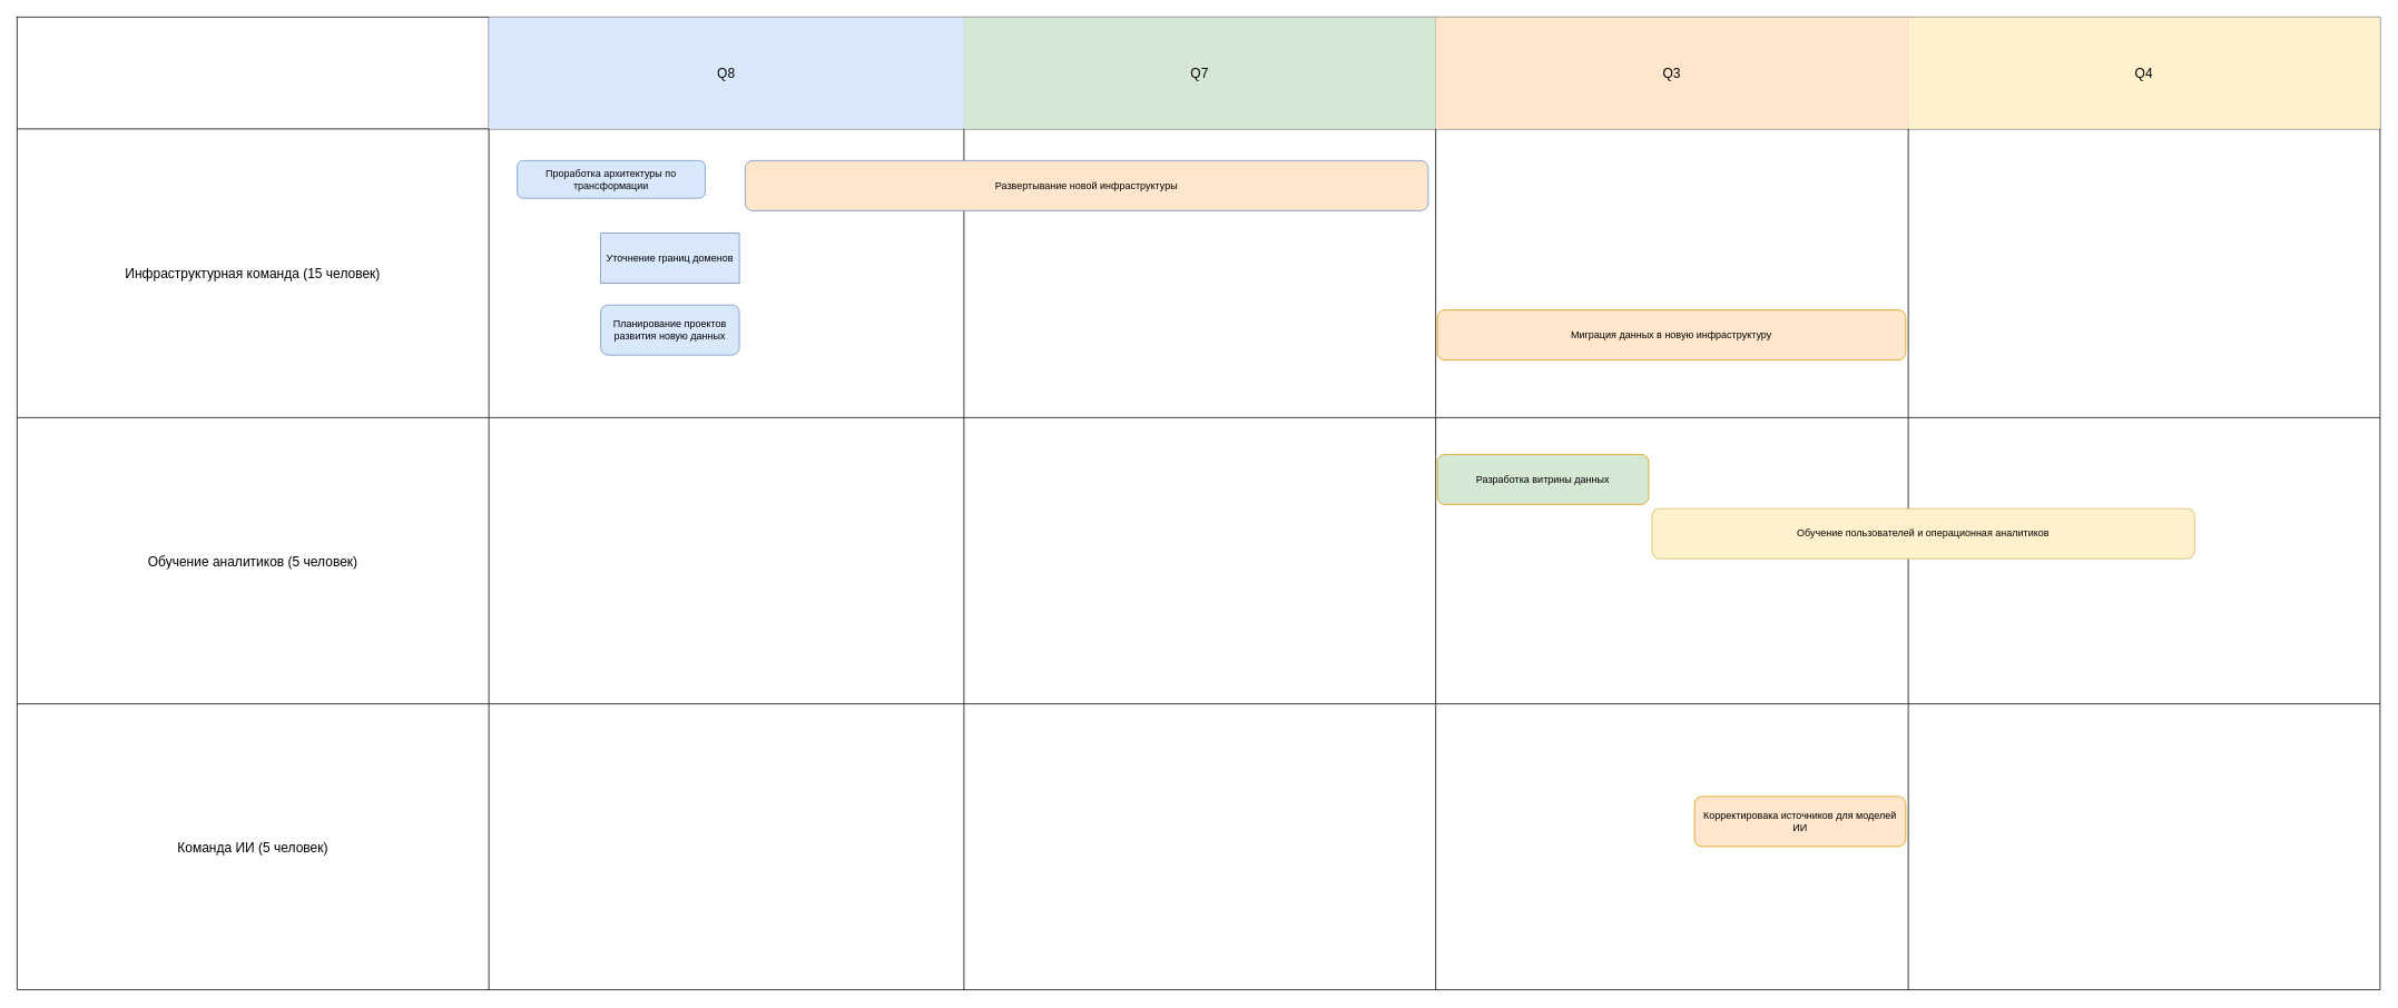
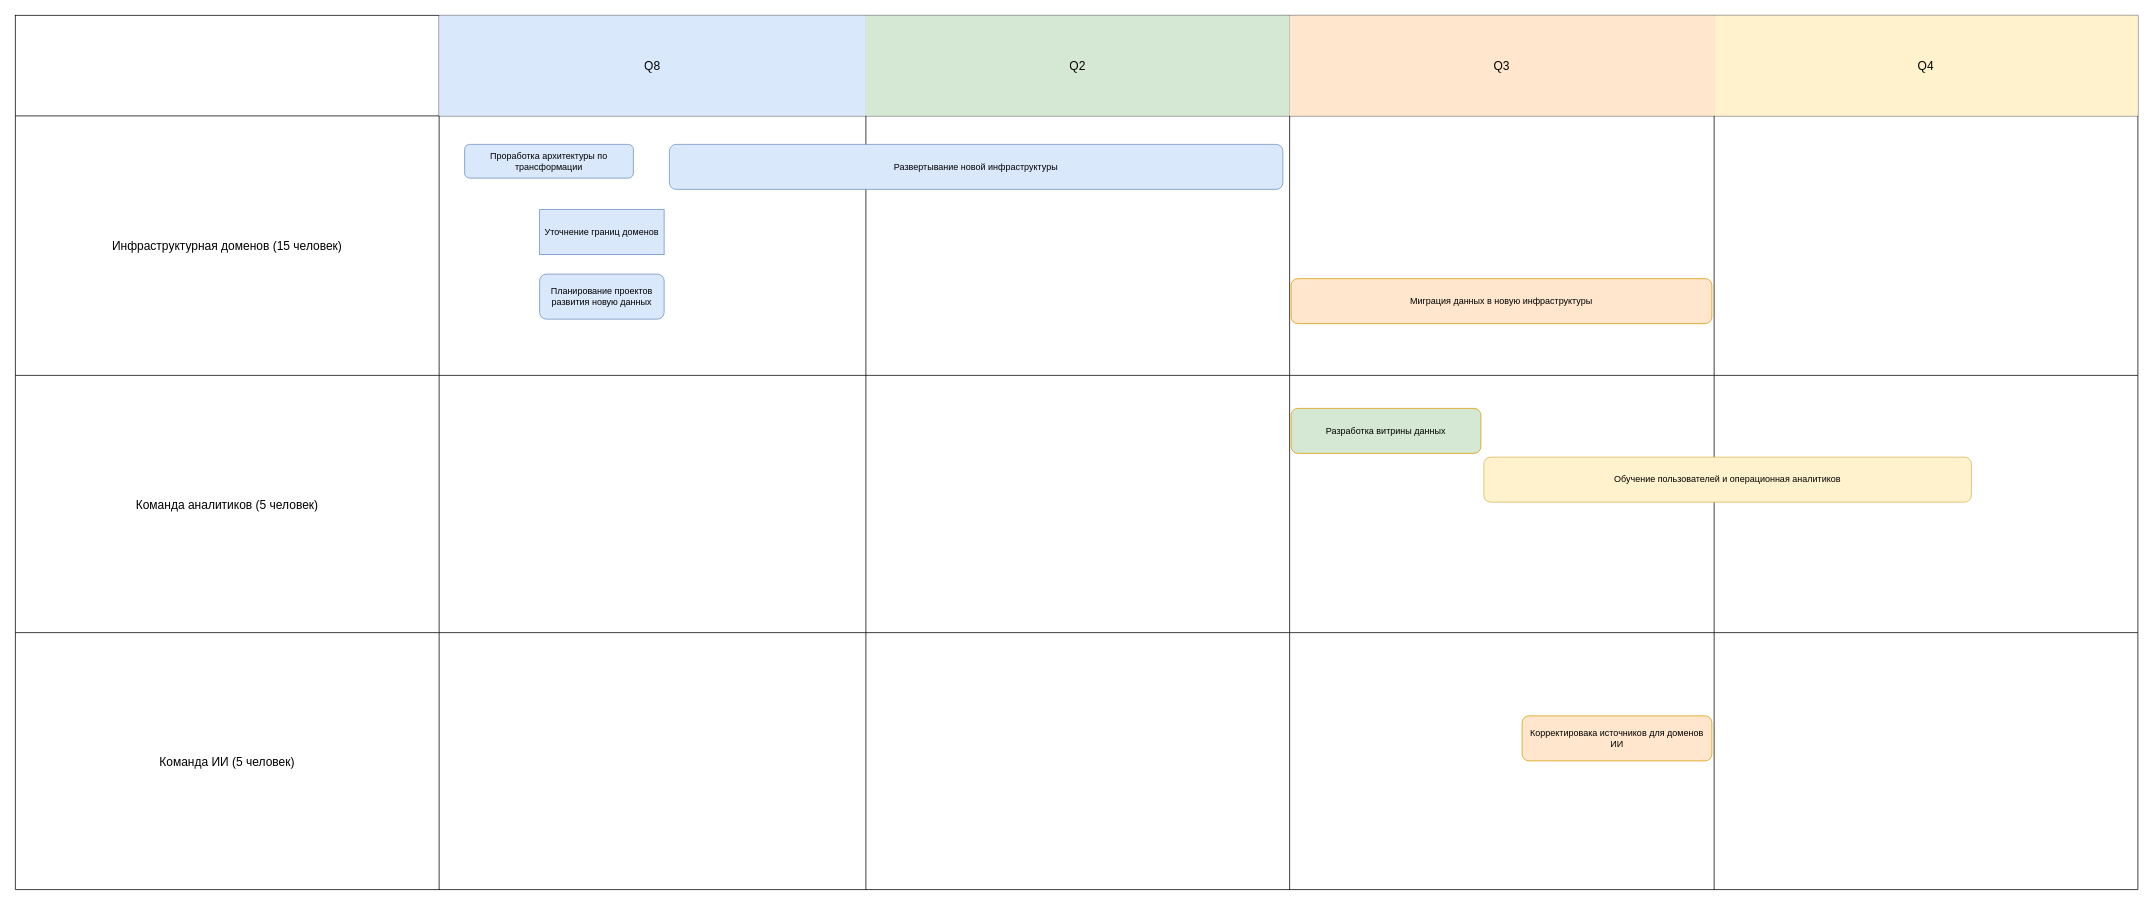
  <mxCell id="0" />
  <mxCell id="1" parent="0" />
  <mxCell id="2" value="" style="shape=table;startSize=0;container=1;collapsible=0;childLayout=tableLayout;fontSize=16;" parent="1" vertex="1"><mxGeometry x="20" y="20" width="2830" height="1165.63" as="geometry" /></mxCell>
  <mxCell id="3" value="" style="shape=tableRow;horizontal=0;startSize=0;swimlaneHead=0;swimlaneBody=0;strokeColor=inherit;top=0;left=0;bottom=0;right=0;collapsible=0;dropTarget=0;fillColor=none;points=[[0,0.5],[1,0.5]];portConstraint=eastwest;fontSize=16;" parent="2" vertex="1"><mxGeometry width="2830" height="134" as="geometry" /></mxCell>
  <mxCell id="4" value="" style="shape=partialRectangle;html=1;whiteSpace=wrap;connectable=0;strokeColor=inherit;overflow=hidden;fillColor=none;top=0;left=0;bottom=0;right=0;pointerEvents=1;fontSize=16;" parent="3" vertex="1"><mxGeometry width="565" height="134" as="geometry"><mxRectangle width="565" height="134" as="alternateBounds" /></mxGeometry></mxCell>
  <mxCell id="5" value="Q8" style="shape=partialRectangle;html=1;whiteSpace=wrap;connectable=0;strokeColor=#6c8ebf;overflow=hidden;fillColor=#dae8fc;top=0;left=0;bottom=0;right=0;pointerEvents=1;fontSize=16;" parent="3" vertex="1"><mxGeometry x="565" width="569" height="134" as="geometry"><mxRectangle width="569" height="134" as="alternateBounds" /></mxGeometry></mxCell>
- <mxCell id="6" value="Q7" style="shape=partialRectangle;html=1;whiteSpace=wrap;connectable=0;strokeColor=#82b366;overflow=hidden;fillColor=#d5e8d4;top=0;left=0;bottom=0;right=0;pointerEvents=1;fontSize=16;" parent="3" vertex="1"><mxGeometry x="1134" width="565" height="134" as="geometry"><mxRectangle width="565" height="134" as="alternateBounds" /></mxGeometry></mxCell>
+ <mxCell id="6" value="Q2" style="shape=partialRectangle;html=1;whiteSpace=wrap;connectable=0;strokeColor=#82b366;overflow=hidden;fillColor=#d5e8d4;top=0;left=0;bottom=0;right=0;pointerEvents=1;fontSize=16;" parent="3" vertex="1"><mxGeometry x="1134" width="565" height="134" as="geometry"><mxRectangle width="565" height="134" as="alternateBounds" /></mxGeometry></mxCell>
  <mxCell id="7" value="Q3" style="shape=partialRectangle;html=1;whiteSpace=wrap;connectable=0;strokeColor=#d79b00;overflow=hidden;fillColor=#ffe6cc;top=0;left=0;bottom=0;right=0;pointerEvents=1;fontSize=16;" parent="3" vertex="1"><mxGeometry x="1699" width="566" height="134" as="geometry"><mxRectangle width="566" height="134" as="alternateBounds" /></mxGeometry></mxCell>
  <mxCell id="8" value="Q4" style="shape=partialRectangle;html=1;whiteSpace=wrap;connectable=0;strokeColor=#d6b656;overflow=hidden;fillColor=#fff2cc;top=0;left=0;bottom=0;right=0;pointerEvents=1;fontSize=16;" parent="3" vertex="1"><mxGeometry x="2265" width="565" height="134" as="geometry"><mxRectangle width="565" height="134" as="alternateBounds" /></mxGeometry></mxCell>
  <mxCell id="9" value="" style="shape=tableRow;horizontal=0;startSize=0;swimlaneHead=0;swimlaneBody=0;strokeColor=inherit;top=0;left=0;bottom=0;right=0;collapsible=0;dropTarget=0;fillColor=none;points=[[0,0.5],[1,0.5]];portConstraint=eastwest;fontSize=16;" parent="2" vertex="1"><mxGeometry y="134" width="2830" height="346" as="geometry" /></mxCell>
- <mxCell id="10" value="Инфраструктурная команда (15 человек)" style="shape=partialRectangle;html=1;whiteSpace=wrap;connectable=0;strokeColor=inherit;overflow=hidden;fillColor=none;top=0;left=0;bottom=0;right=0;pointerEvents=1;fontSize=16;" parent="9" vertex="1"><mxGeometry width="565" height="346" as="geometry"><mxRectangle width="565" height="346" as="alternateBounds" /></mxGeometry></mxCell>
+ <mxCell id="10" value="Инфраструктурная доменов (15 человек)" style="shape=partialRectangle;html=1;whiteSpace=wrap;connectable=0;strokeColor=inherit;overflow=hidden;fillColor=none;top=0;left=0;bottom=0;right=0;pointerEvents=1;fontSize=16;" parent="9" vertex="1"><mxGeometry width="565" height="346" as="geometry"><mxRectangle width="565" height="346" as="alternateBounds" /></mxGeometry></mxCell>
  <mxCell id="11" value="" style="shape=partialRectangle;html=1;whiteSpace=wrap;connectable=0;strokeColor=inherit;overflow=hidden;fillColor=none;top=0;left=0;bottom=0;right=0;pointerEvents=1;fontSize=16;" parent="9" vertex="1"><mxGeometry x="565" width="569" height="346" as="geometry"><mxRectangle width="569" height="346" as="alternateBounds" /></mxGeometry></mxCell>
  <mxCell id="12" value="" style="shape=partialRectangle;html=1;whiteSpace=wrap;connectable=0;strokeColor=inherit;overflow=hidden;fillColor=none;top=0;left=0;bottom=0;right=0;pointerEvents=1;fontSize=16;" parent="9" vertex="1"><mxGeometry x="1134" width="565" height="346" as="geometry"><mxRectangle width="565" height="346" as="alternateBounds" /></mxGeometry></mxCell>
  <mxCell id="13" style="shape=partialRectangle;html=1;whiteSpace=wrap;connectable=0;strokeColor=inherit;overflow=hidden;fillColor=none;top=0;left=0;bottom=0;right=0;pointerEvents=1;fontSize=16;" parent="9" vertex="1"><mxGeometry x="1699" width="566" height="346" as="geometry"><mxRectangle width="566" height="346" as="alternateBounds" /></mxGeometry></mxCell>
  <mxCell id="14" style="shape=partialRectangle;html=1;whiteSpace=wrap;connectable=0;strokeColor=inherit;overflow=hidden;fillColor=none;top=0;left=0;bottom=0;right=0;pointerEvents=1;fontSize=16;" parent="9" vertex="1"><mxGeometry x="2265" width="565" height="346" as="geometry"><mxRectangle width="565" height="346" as="alternateBounds" /></mxGeometry></mxCell>
  <mxCell id="15" value="" style="shape=tableRow;horizontal=0;startSize=0;swimlaneHead=0;swimlaneBody=0;strokeColor=inherit;top=0;left=0;bottom=0;right=0;collapsible=0;dropTarget=0;fillColor=none;points=[[0,0.5],[1,0.5]];portConstraint=eastwest;fontSize=16;" parent="2" vertex="1"><mxGeometry y="480" width="2830" height="343" as="geometry" /></mxCell>
- <mxCell id="16" value="Обучение аналитиков (5 человек)" style="shape=partialRectangle;html=1;whiteSpace=wrap;connectable=0;strokeColor=inherit;overflow=hidden;fillColor=none;top=0;left=0;bottom=0;right=0;pointerEvents=1;fontSize=16;" parent="15" vertex="1"><mxGeometry width="565" height="343" as="geometry"><mxRectangle width="565" height="343" as="alternateBounds" /></mxGeometry></mxCell>
+ <mxCell id="16" value="Команда аналитиков (5 человек)" style="shape=partialRectangle;html=1;whiteSpace=wrap;connectable=0;strokeColor=inherit;overflow=hidden;fillColor=none;top=0;left=0;bottom=0;right=0;pointerEvents=1;fontSize=16;" parent="15" vertex="1"><mxGeometry width="565" height="343" as="geometry"><mxRectangle width="565" height="343" as="alternateBounds" /></mxGeometry></mxCell>
  <mxCell id="17" value="" style="shape=partialRectangle;html=1;whiteSpace=wrap;connectable=0;strokeColor=inherit;overflow=hidden;fillColor=none;top=0;left=0;bottom=0;right=0;pointerEvents=1;fontSize=16;" parent="15" vertex="1"><mxGeometry x="565" width="569" height="343" as="geometry"><mxRectangle width="569" height="343" as="alternateBounds" /></mxGeometry></mxCell>
  <mxCell id="18" value="" style="shape=partialRectangle;html=1;whiteSpace=wrap;connectable=0;strokeColor=inherit;overflow=hidden;fillColor=none;top=0;left=0;bottom=0;right=0;pointerEvents=1;fontSize=16;" parent="15" vertex="1"><mxGeometry x="1134" width="565" height="343" as="geometry"><mxRectangle width="565" height="343" as="alternateBounds" /></mxGeometry></mxCell>
  <mxCell id="19" style="shape=partialRectangle;html=1;whiteSpace=wrap;connectable=0;strokeColor=inherit;overflow=hidden;fillColor=none;top=0;left=0;bottom=0;right=0;pointerEvents=1;fontSize=16;" parent="15" vertex="1"><mxGeometry x="1699" width="566" height="343" as="geometry"><mxRectangle width="566" height="343" as="alternateBounds" /></mxGeometry></mxCell>
  <mxCell id="20" style="shape=partialRectangle;html=1;whiteSpace=wrap;connectable=0;strokeColor=inherit;overflow=hidden;fillColor=none;top=0;left=0;bottom=0;right=0;pointerEvents=1;fontSize=16;" parent="15" vertex="1"><mxGeometry x="2265" width="565" height="343" as="geometry"><mxRectangle width="565" height="343" as="alternateBounds" /></mxGeometry></mxCell>
  <mxCell id="21" style="shape=tableRow;horizontal=0;startSize=0;swimlaneHead=0;swimlaneBody=0;strokeColor=inherit;top=0;left=0;bottom=0;right=0;collapsible=0;dropTarget=0;fillColor=none;points=[[0,0.5],[1,0.5]];portConstraint=eastwest;fontSize=16;" parent="2" vertex="1"><mxGeometry y="823" width="2830" height="343" as="geometry" /></mxCell>
  <mxCell id="22" value="Команда ИИ (5 человек)" style="shape=partialRectangle;html=1;whiteSpace=wrap;connectable=0;strokeColor=inherit;overflow=hidden;fillColor=none;top=0;left=0;bottom=0;right=0;pointerEvents=1;fontSize=16;" parent="21" vertex="1"><mxGeometry width="565" height="343" as="geometry"><mxRectangle width="565" height="343" as="alternateBounds" /></mxGeometry></mxCell>
  <mxCell id="23" style="shape=partialRectangle;html=1;whiteSpace=wrap;connectable=0;strokeColor=inherit;overflow=hidden;fillColor=none;top=0;left=0;bottom=0;right=0;pointerEvents=1;fontSize=16;" parent="21" vertex="1"><mxGeometry x="565" width="569" height="343" as="geometry"><mxRectangle width="569" height="343" as="alternateBounds" /></mxGeometry></mxCell>
  <mxCell id="24" style="shape=partialRectangle;html=1;whiteSpace=wrap;connectable=0;strokeColor=inherit;overflow=hidden;fillColor=none;top=0;left=0;bottom=0;right=0;pointerEvents=1;fontSize=16;" parent="21" vertex="1"><mxGeometry x="1134" width="565" height="343" as="geometry"><mxRectangle width="565" height="343" as="alternateBounds" /></mxGeometry></mxCell>
  <mxCell id="25" style="shape=partialRectangle;html=1;whiteSpace=wrap;connectable=0;strokeColor=inherit;overflow=hidden;fillColor=none;top=0;left=0;bottom=0;right=0;pointerEvents=1;fontSize=16;" parent="21" vertex="1"><mxGeometry x="1699" width="566" height="343" as="geometry"><mxRectangle width="566" height="343" as="alternateBounds" /></mxGeometry></mxCell>
  <mxCell id="26" style="shape=partialRectangle;html=1;whiteSpace=wrap;connectable=0;strokeColor=inherit;overflow=hidden;fillColor=none;top=0;left=0;bottom=0;right=0;pointerEvents=1;fontSize=16;" parent="21" vertex="1"><mxGeometry x="2265" width="565" height="343" as="geometry"><mxRectangle width="565" height="343" as="alternateBounds" /></mxGeometry></mxCell>
  <mxCell id="27" value="Проработка архитектуры по трансформации" style="rounded=1;whiteSpace=wrap;html=1;fillColor=#dae8fc;strokeColor=#6c8ebf;" parent="1" vertex="1"><mxGeometry x="619" y="192" width="225" height="45" as="geometry" /></mxCell>
  <mxCell id="28" value="Уточнение границ доменов" style="whiteSpace=wrap;html=1;fillColor=#dae8fc;strokeColor=#6c8ebf;rounded=0;" parent="1" vertex="1"><mxGeometry x="719" y="279" width="166" height="60" as="geometry" /></mxCell>
  <mxCell id="29" value="Планирование проектов развития новую данных" style="rounded=1;whiteSpace=wrap;html=1;fillColor=#dae8fc;strokeColor=#6c8ebf;" parent="1" vertex="1"><mxGeometry x="719" y="365" width="166" height="60" as="geometry" /></mxCell>
  <mxCell id="30" value="Разработка витрины данных" style="rounded=1;whiteSpace=wrap;html=1;fillColor=#d5e8d4;strokeColor=#d79b00;" parent="1" vertex="1"><mxGeometry x="1721" y="544" width="253" height="60" as="geometry" /></mxCell>
- <mxCell id="31" value="Развертывание новой инфраструктуры" style="rounded=1;whiteSpace=wrap;html=1;fillColor=#ffe6cc;strokeColor=#6c8ebf;" parent="1" vertex="1"><mxGeometry x="892" y="192" width="818" height="60" as="geometry" /></mxCell>
+ <mxCell id="31" value="Развертывание новой инфраструктуры" style="rounded=1;whiteSpace=wrap;html=1;fillColor=#dae8fc;strokeColor=#6c8ebf;" parent="1" vertex="1"><mxGeometry x="892" y="192" width="818" height="60" as="geometry" /></mxCell>
  <mxCell id="32" value="Обучение пользователей и операционная аналитиков" style="rounded=1;whiteSpace=wrap;html=1;fillColor=#fff2cc;strokeColor=#d6b656;" parent="1" vertex="1"><mxGeometry x="1978" y="609" width="650" height="60" as="geometry" /></mxCell>
- <mxCell id="33" value="Миграция данных в новую инфраструктуру" style="rounded=1;whiteSpace=wrap;html=1;fillColor=#ffe6cc;strokeColor=#d79b00;" parent="1" vertex="1"><mxGeometry x="1721" y="371" width="561" height="60" as="geometry" /></mxCell>
- <mxCell id="34" value="Корректировака источников для моделей ИИ" style="rounded=1;whiteSpace=wrap;html=1;fillColor=#ffe6cc;strokeColor=#d79b00;" vertex="1" parent="1"><mxGeometry x="2029" y="954" width="253" height="60" as="geometry" /></mxCell>
+ <mxCell id="33" value="Миграция данных в новую инфраструктуры" style="rounded=1;whiteSpace=wrap;html=1;fillColor=#ffe6cc;strokeColor=#d79b00;" parent="1" vertex="1"><mxGeometry x="1721" y="371" width="561" height="60" as="geometry" /></mxCell>
+ <mxCell id="34" value="Корректировака источников для доменов ИИ" style="rounded=1;whiteSpace=wrap;html=1;fillColor=#ffe6cc;strokeColor=#d79b00;" vertex="1" parent="1"><mxGeometry x="2029" y="954" width="253" height="60" as="geometry" /></mxCell>
